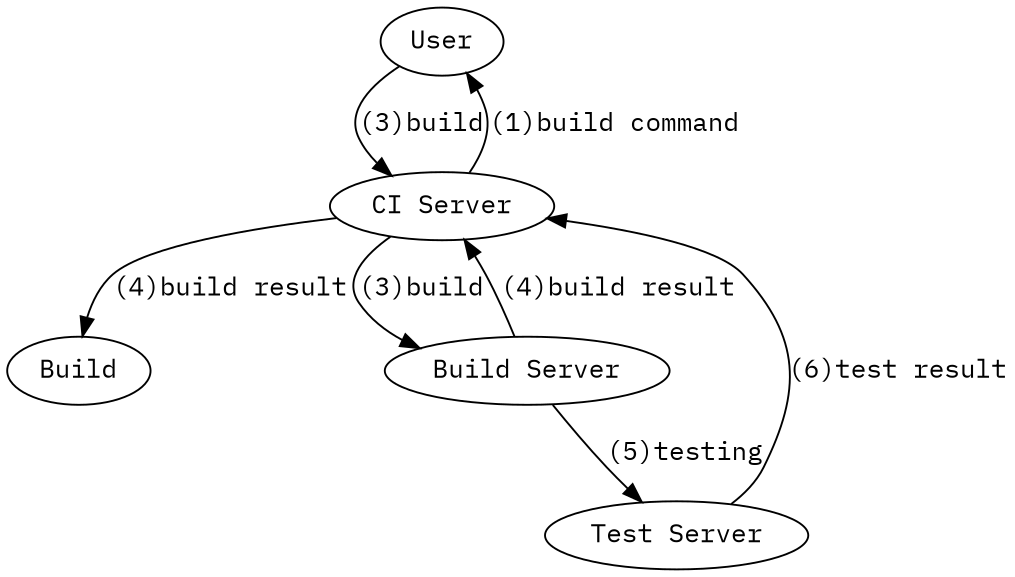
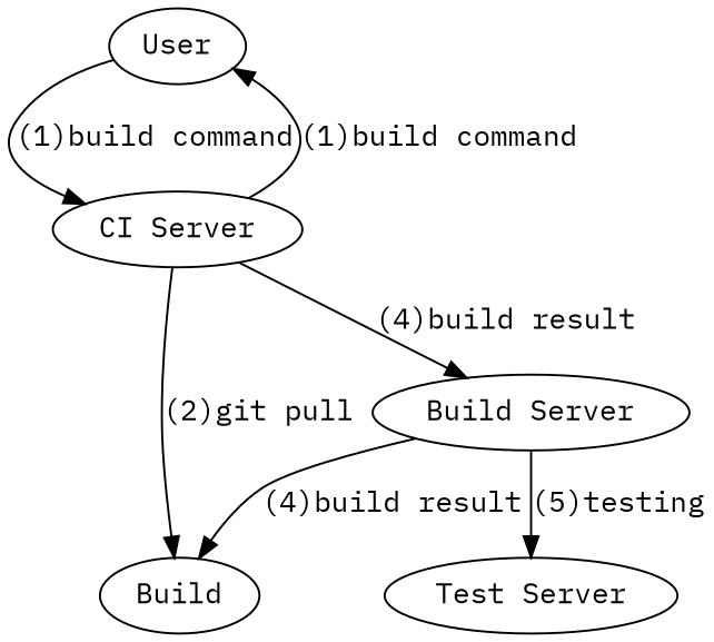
  digraph {
    fontname="IBM Plex Mono"
    node [fontname="IBM Plex Mono"]
    edge [fontname="IBM Plex Mono"]
    n1 [label=User]
    n2 [label="CI Server"]
    n3 [label=Build]
    n4 [label="Build Server"]
    n5 [label="Test Server"]
-   n1 -> n2 [label="(3)build"]
+   n1 -> n2 [label="(1)build command"]
    n2 -> n1 [label="(1)build command"]
-   n2 -> n3 [label="(4)build result"]
-   n2 -> n4 [label="(3)build"]
-   n4 -> n2 [label="(4)build result"]
+   n2 -> n3 [label="(2)git pull"]
+   n2 -> n4 [label="(4)build result"]
+   n4 -> n3 [label="(4)build result"]
    n4 -> n5 [label="(5)testing"]
-   n5 -> n2 [label="(6)test result"]
  }
